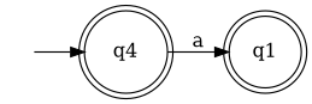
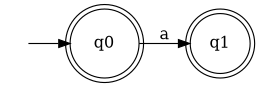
  strict digraph {
    rankdir=LR
    node [shape=doublecircle]
    n1 [height=0 label=" " shape=none width=0]
-   q0 [height=0.5 width=0.5 label=q4]
+   q0 [height=0.5 width=0.5]
    q1 [height=0.5 width=0.5]
    n1 -> q0
    q0 -> q1 [label=a]
  }
